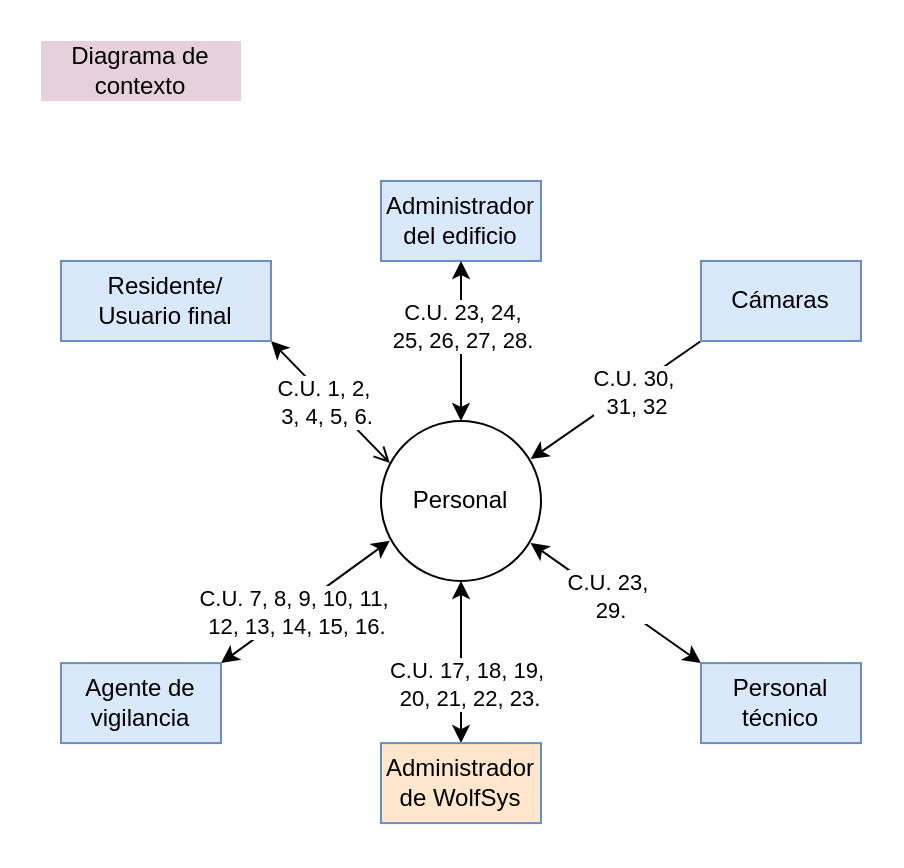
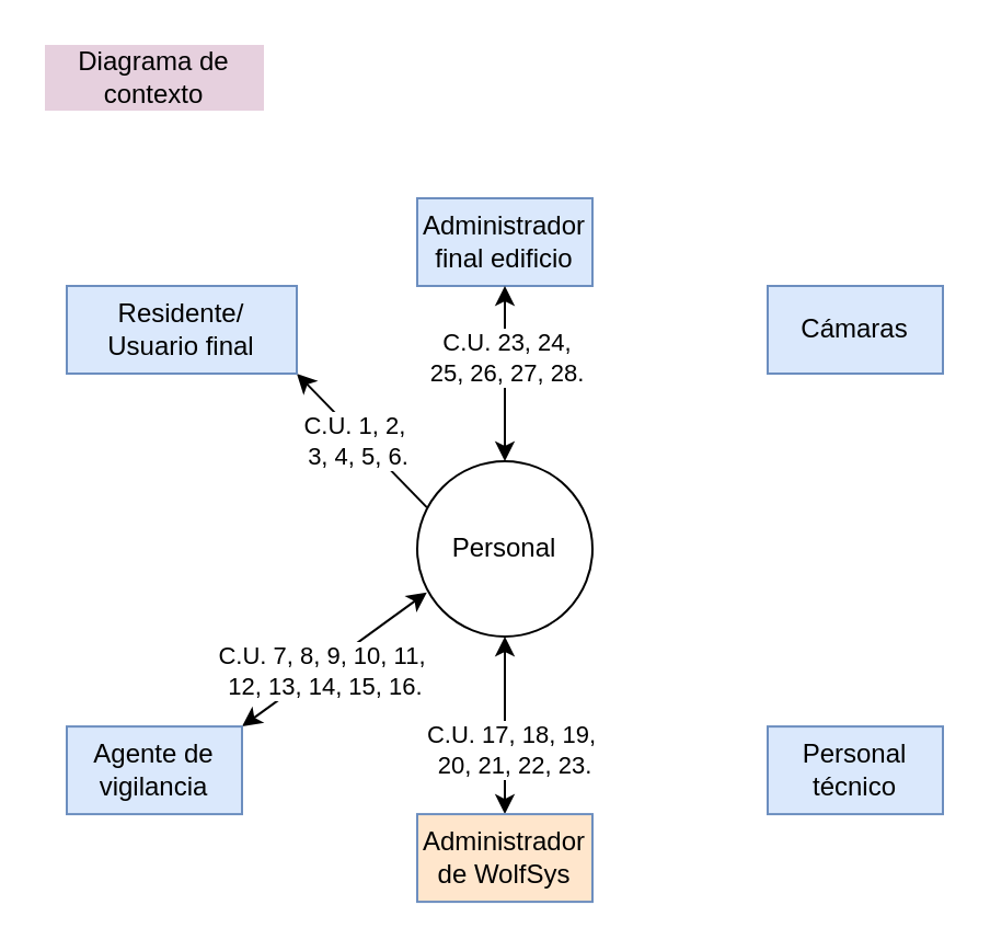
  <mxCell id="0" />
  <mxCell id="1" parent="0" />
  <mxCell id="2" value="Personal" style="ellipse;whiteSpace=wrap;html=1;aspect=fixed;" parent="1" vertex="1"><mxGeometry x="190" y="210" width="80" height="80" as="geometry" /></mxCell>
  <mxCell id="3" style="rounded=0;orthogonalLoop=1;jettySize=auto;html=1;exitX=1;exitY=0;exitDx=0;exitDy=0;entryX=0.055;entryY=0.748;entryDx=0;entryDy=0;entryPerimeter=0;startArrow=classic;startFill=1;" parent="1" source="5" target="2" edge="1"><mxGeometry relative="1" as="geometry"><mxPoint x="186" y="275" as="targetPoint" /></mxGeometry></mxCell>
  <mxCell id="4" value="C.U. 7, 8, 9, 10,&amp;nbsp;&lt;span style=&quot;background-color: light-dark(#ffffff, var(--ge-dark-color, #121212)); color: light-dark(rgb(0, 0, 0), rgb(255, 255, 255));&quot;&gt;11,&amp;nbsp;&lt;/span&gt;&lt;div&gt;&lt;span style=&quot;background-color: light-dark(#ffffff, var(--ge-dark-color, #121212)); color: light-dark(rgb(0, 0, 0), rgb(255, 255, 255));&quot;&gt;12, 13, 14, 15, 16&lt;/span&gt;&lt;span style=&quot;color: light-dark(rgb(0, 0, 0), rgb(255, 255, 255)); background-color: light-dark(#ffffff, var(--ge-dark-color, #121212));&quot;&gt;.&lt;/span&gt;&lt;/div&gt;" style="edgeLabel;html=1;align=center;verticalAlign=middle;resizable=0;points=[];" parent="3" vertex="1" connectable="0"><mxGeometry x="-0.138" y="-1" relative="1" as="geometry"><mxPoint as="offset" /></mxGeometry></mxCell>
  <mxCell id="5" value="Agente de vigilancia" style="rounded=0;whiteSpace=wrap;html=1;fillColor=#dae8fc;strokeColor=#6c8ebf;" parent="1" vertex="1"><mxGeometry x="30" y="331.05" width="80" height="40" as="geometry" /></mxCell>
  <mxCell id="6" style="rounded=0;orthogonalLoop=1;jettySize=auto;html=1;exitX=0.5;exitY=0;exitDx=0;exitDy=0;entryX=0.5;entryY=1;entryDx=0;entryDy=0;startArrow=classic;startFill=1;" parent="1" source="8" target="2" edge="1"><mxGeometry relative="1" as="geometry"><mxPoint x="230" y="290" as="targetPoint" /></mxGeometry></mxCell>
  <mxCell id="7" value="C.U. 17, 18,&amp;nbsp;&lt;span style=&quot;background-color: light-dark(#ffffff, var(--ge-dark-color, #121212)); color: light-dark(rgb(0, 0, 0), rgb(255, 255, 255));&quot;&gt;19,&lt;/span&gt;&lt;div&gt;&lt;span style=&quot;background-color: light-dark(#ffffff, var(--ge-dark-color, #121212)); color: light-dark(rgb(0, 0, 0), rgb(255, 255, 255));&quot;&gt;&amp;nbsp;20, 21, 22, 23.&lt;/span&gt;&lt;/div&gt;" style="edgeLabel;html=1;align=center;verticalAlign=middle;resizable=0;points=[];" parent="6" vertex="1" connectable="0"><mxGeometry x="0.021" relative="1" as="geometry"><mxPoint x="2" y="11" as="offset" /></mxGeometry></mxCell>
  <mxCell id="8" value="Administrador de WolfSys" style="rounded=0;whiteSpace=wrap;html=1;fillColor=#ffe6cc;strokeColor=#6c8ebf;" parent="1" vertex="1"><mxGeometry x="190" y="371.05" width="80" height="40" as="geometry" /></mxCell>
- <mxCell id="9" style="rounded=0;orthogonalLoop=1;jettySize=auto;html=1;exitX=0;exitY=1;exitDx=0;exitDy=0;entryX=0.935;entryY=0.238;entryDx=0;entryDy=0;entryPerimeter=0;" parent="1" source="18" target="2" edge="1"><mxGeometry relative="1" as="geometry"><mxPoint x="390" y="282.696" as="sourcePoint" /><mxPoint x="282" y="222" as="targetPoint" /></mxGeometry></mxCell>
- <mxCell id="10" value="C.U.&amp;nbsp;&lt;span style=&quot;background-color: light-dark(#ffffff, var(--ge-dark-color, #121212)); color: light-dark(rgb(0, 0, 0), rgb(255, 255, 255));&quot;&gt;30,&amp;nbsp;&lt;/span&gt;&lt;div&gt;&lt;span style=&quot;background-color: light-dark(#ffffff, var(--ge-dark-color, #121212)); color: light-dark(rgb(0, 0, 0), rgb(255, 255, 255));&quot;&gt;31, 32&lt;/span&gt;&lt;/div&gt;" style="edgeLabel;html=1;align=center;verticalAlign=middle;resizable=0;points=[];" parent="9" vertex="1" connectable="0"><mxGeometry x="0.11" y="1" relative="1" as="geometry"><mxPoint x="15" y="-8" as="offset" /></mxGeometry></mxCell>
- <mxCell id="11" style="rounded=0;orthogonalLoop=1;jettySize=auto;html=1;exitX=0;exitY=0;exitDx=0;exitDy=0;entryX=0.935;entryY=0.763;entryDx=0;entryDy=0;entryPerimeter=0;startArrow=classic;startFill=1;" parent="1" source="13" target="2" edge="1"><mxGeometry relative="1" as="geometry"><mxPoint x="278" y="278" as="targetPoint" /></mxGeometry></mxCell>
- <mxCell id="12" value="C.U. 23,&amp;nbsp;&lt;div&gt;29.&lt;/div&gt;" style="edgeLabel;html=1;align=center;verticalAlign=middle;resizable=0;points=[];" parent="11" vertex="1" connectable="0"><mxGeometry x="0.069" y="-1" relative="1" as="geometry"><mxPoint as="offset" /></mxGeometry></mxCell>
  <mxCell id="13" value="Personal técnico" style="rounded=0;whiteSpace=wrap;html=1;fillColor=#dae8fc;strokeColor=#6c8ebf;" parent="1" vertex="1"><mxGeometry x="350" y="331.05" width="80" height="40" as="geometry" /></mxCell>
  <mxCell id="14" value="Diagrama de contexto" style="text;strokeColor=none;align=center;fillColor=#E6D0DE;html=1;verticalAlign=middle;whiteSpace=wrap;rounded=0;" parent="1" vertex="1"><mxGeometry x="20" y="20" width="100" height="30" as="geometry" /></mxCell>
- <mxCell id="15" style="rounded=0;orthogonalLoop=1;jettySize=auto;html=1;exitX=1;exitY=1;exitDx=0;exitDy=0;entryX=0.055;entryY=0.263;entryDx=0;entryDy=0;entryPerimeter=0;startArrow=classic;startFill=1;endArrow=open;" parent="1" source="17" target="2" edge="1"><mxGeometry relative="1" as="geometry"><mxPoint x="120" y="200" as="sourcePoint" /><mxPoint x="179" y="222" as="targetPoint" /></mxGeometry></mxCell>
+ <mxCell id="15" style="rounded=0;orthogonalLoop=1;jettySize=auto;html=1;exitX=1;exitY=1;exitDx=0;exitDy=0;entryX=0.055;entryY=0.263;entryDx=0;entryDy=0;entryPerimeter=0;startArrow=classic;startFill=1;endArrow=none;" parent="1" source="17" target="2" edge="1"><mxGeometry relative="1" as="geometry"><mxPoint x="120" y="200" as="sourcePoint" /><mxPoint x="179" y="222" as="targetPoint" /></mxGeometry></mxCell>
  <mxCell id="16" value="C.U. 1, 2,&amp;nbsp;&lt;div&gt;3,&amp;nbsp;&lt;span style=&quot;background-color: light-dark(#ffffff, var(--ge-dark-color, #121212)); color: light-dark(rgb(0, 0, 0), rgb(255, 255, 255));&quot;&gt;4, 5, 6.&lt;/span&gt;&lt;/div&gt;" style="edgeLabel;html=1;align=center;verticalAlign=middle;resizable=0;points=[];" parent="15" vertex="1" connectable="0"><mxGeometry x="-0.775" y="1" relative="1" as="geometry"><mxPoint x="20" y="24" as="offset" /></mxGeometry></mxCell>
  <mxCell id="17" value="Residente/&lt;div&gt;Usuario final&lt;/div&gt;" style="rounded=0;whiteSpace=wrap;html=1;fillColor=#dae8fc;strokeColor=#6c8ebf;" parent="1" vertex="1"><mxGeometry x="30" y="130" width="105" height="40" as="geometry" /></mxCell>
  <mxCell id="18" value="Cámaras" style="rounded=0;whiteSpace=wrap;html=1;fillColor=#dae8fc;strokeColor=#6c8ebf;" parent="1" vertex="1"><mxGeometry x="350" y="130" width="80" height="40" as="geometry" /></mxCell>
- <mxCell id="19" value="Administrador del edificio" style="rounded=0;whiteSpace=wrap;html=1;fillColor=#dae8fc;strokeColor=#6c8ebf;" parent="1" vertex="1"><mxGeometry x="190" y="90" width="80" height="40" as="geometry" /></mxCell>
+ <mxCell id="19" value="Administrador final edificio" style="rounded=0;whiteSpace=wrap;html=1;fillColor=#dae8fc;strokeColor=#6c8ebf;" parent="1" vertex="1"><mxGeometry x="190" y="90" width="80" height="40" as="geometry" /></mxCell>
  <mxCell id="20" style="rounded=0;orthogonalLoop=1;jettySize=auto;html=1;entryX=0.5;entryY=0;entryDx=0;entryDy=0;startArrow=classic;startFill=1;" parent="1" source="19" target="2" edge="1"><mxGeometry relative="1" as="geometry"><mxPoint x="230" y="200" as="targetPoint" /></mxGeometry></mxCell>
  <mxCell id="21" value="C.U. 23, 24,&lt;div&gt;&lt;span style=&quot;background-color: light-dark(#ffffff, var(--ge-dark-color, #121212)); color: light-dark(rgb(0, 0, 0), rgb(255, 255, 255));&quot;&gt;25, 26, 27, 28.&lt;/span&gt;&lt;/div&gt;" style="edgeLabel;html=1;align=center;verticalAlign=middle;resizable=0;points=[];" parent="20" vertex="1" connectable="0"><mxGeometry x="-0.498" relative="1" as="geometry"><mxPoint y="12" as="offset" /></mxGeometry></mxCell>
